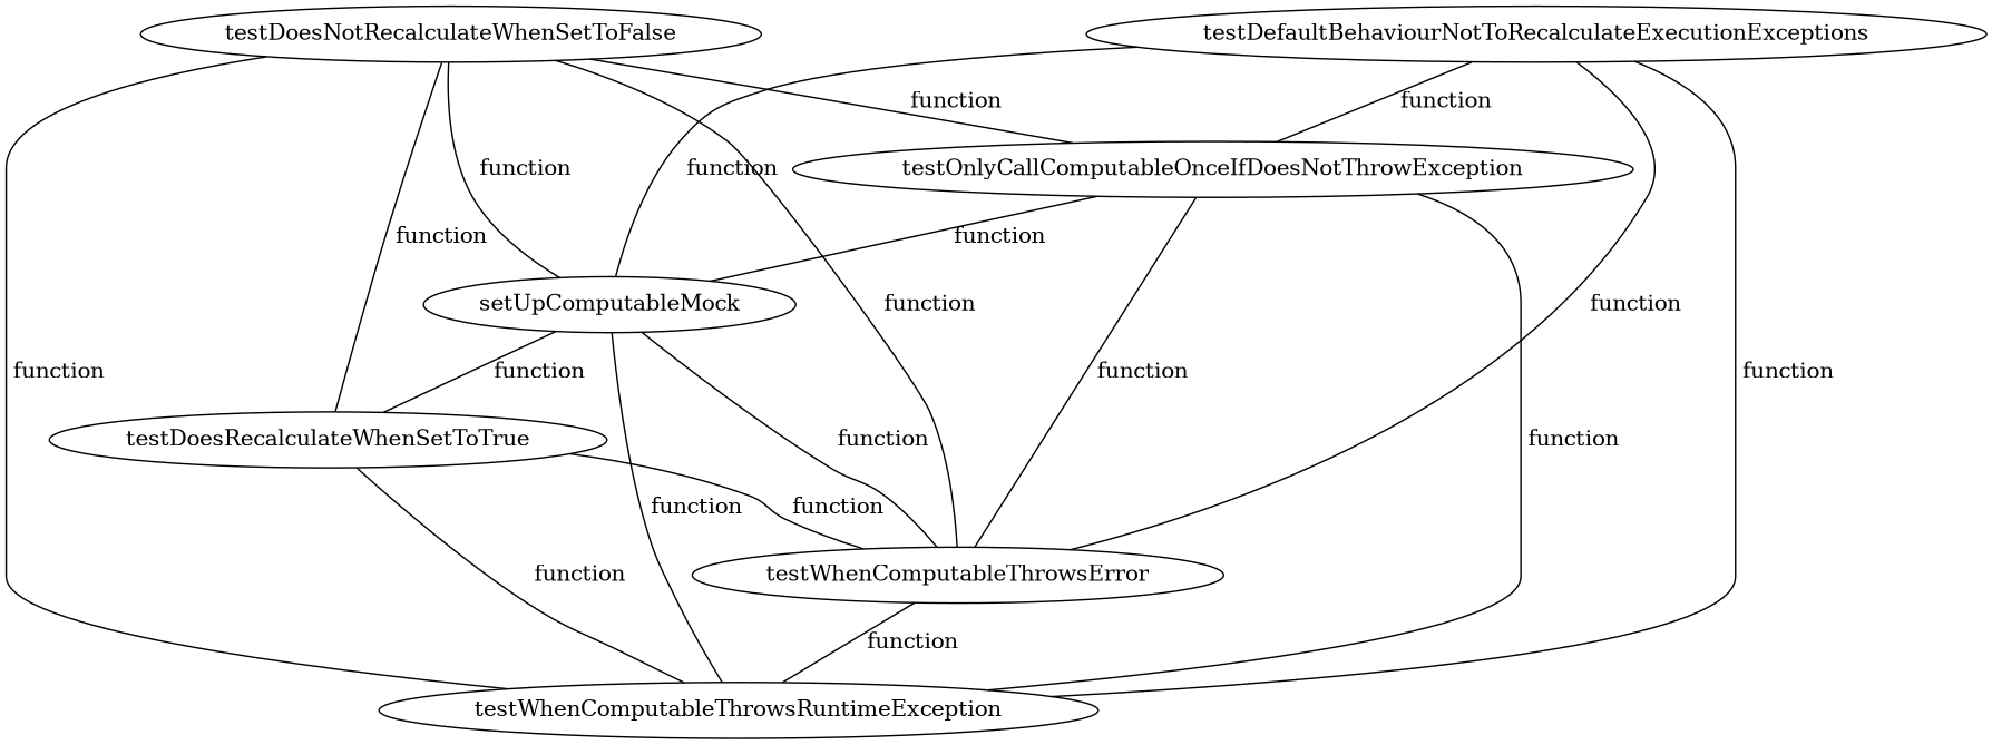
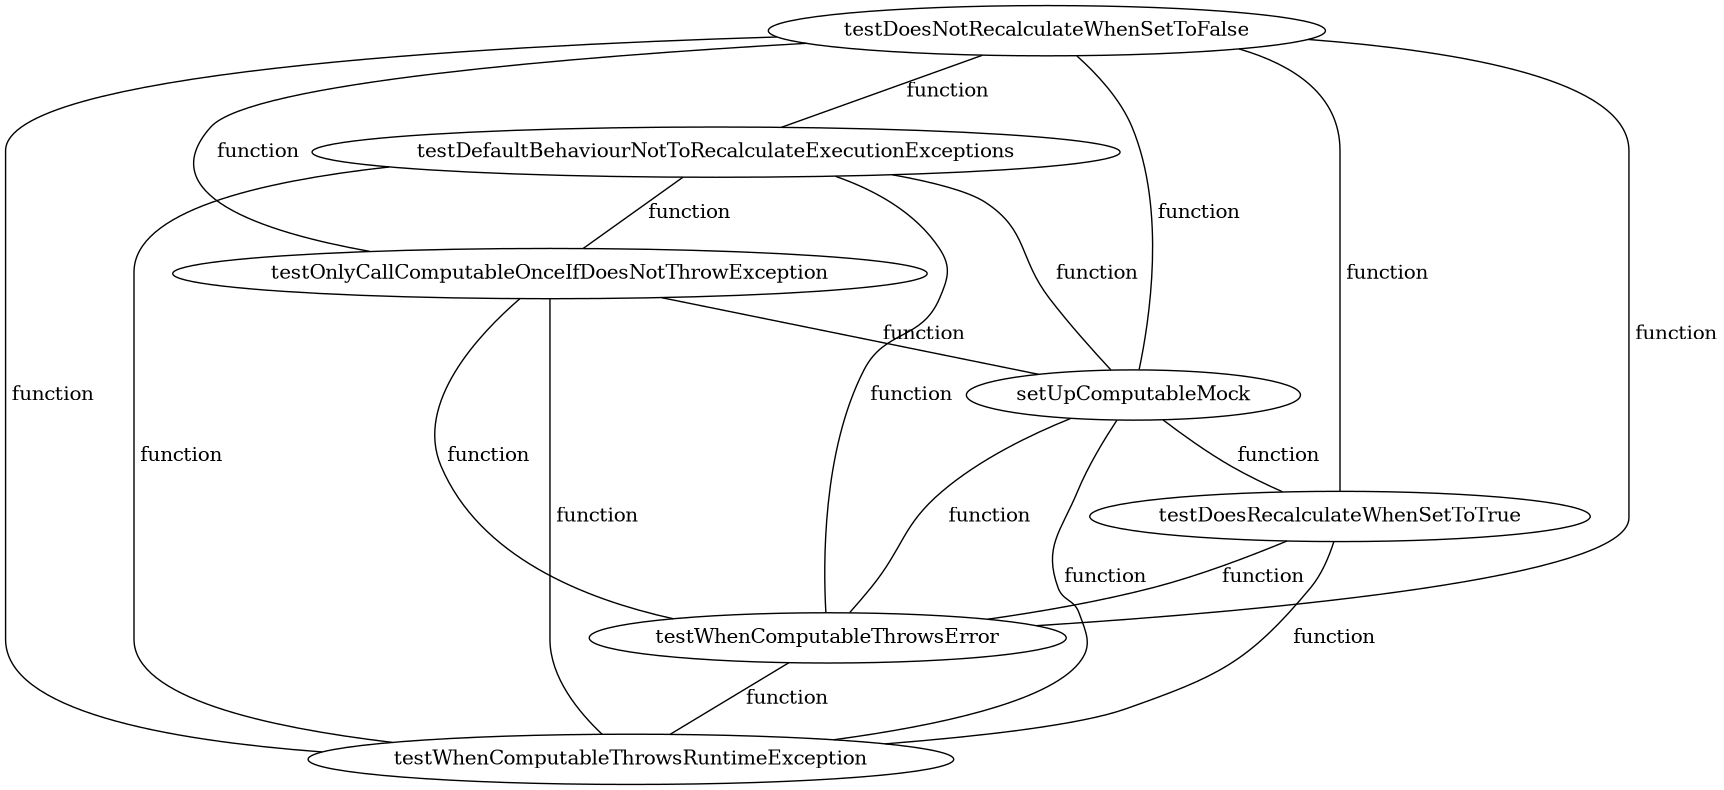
  digraph {
    edge [dir=none]
    testDoesNotRecalculateWhenSetToFalse
    testDefaultBehaviourNotToRecalculateExecutionExceptions
    testOnlyCallComputableOnceIfDoesNotThrowException
    setUpComputableMock
    testDoesRecalculateWhenSetToTrue
    testWhenComputableThrowsError
    testWhenComputableThrowsRuntimeException
+   testDoesNotRecalculateWhenSetToFalse -> testDefaultBehaviourNotToRecalculateExecutionExceptions [label=" function"]
    testDoesNotRecalculateWhenSetToFalse -> testOnlyCallComputableOnceIfDoesNotThrowException [label=" function"]
    testDoesNotRecalculateWhenSetToFalse -> setUpComputableMock [label=" function"]
    testDoesNotRecalculateWhenSetToFalse -> testDoesRecalculateWhenSetToTrue [label=" function"]
    testDoesNotRecalculateWhenSetToFalse -> testWhenComputableThrowsError [label=" function"]
    testDoesNotRecalculateWhenSetToFalse -> testWhenComputableThrowsRuntimeException [label=" function"]
    testDefaultBehaviourNotToRecalculateExecutionExceptions -> testOnlyCallComputableOnceIfDoesNotThrowException [label=" function"]
    testDefaultBehaviourNotToRecalculateExecutionExceptions -> setUpComputableMock [label=" function"]
    testDefaultBehaviourNotToRecalculateExecutionExceptions -> testWhenComputableThrowsError [label=" function"]
    testDefaultBehaviourNotToRecalculateExecutionExceptions -> testWhenComputableThrowsRuntimeException [label=" function"]
    testOnlyCallComputableOnceIfDoesNotThrowException -> setUpComputableMock [label=" function"]
    testOnlyCallComputableOnceIfDoesNotThrowException -> testWhenComputableThrowsError [label=" function"]
    testOnlyCallComputableOnceIfDoesNotThrowException -> testWhenComputableThrowsRuntimeException [label=" function"]
    setUpComputableMock -> testDoesRecalculateWhenSetToTrue [label=" function"]
    setUpComputableMock -> testWhenComputableThrowsError [label=" function"]
    setUpComputableMock -> testWhenComputableThrowsRuntimeException [label=" function"]
    testDoesRecalculateWhenSetToTrue -> testWhenComputableThrowsError [label=" function"]
    testDoesRecalculateWhenSetToTrue -> testWhenComputableThrowsRuntimeException [label=" function"]
    testWhenComputableThrowsError -> testWhenComputableThrowsRuntimeException [label=" function"]
  }
